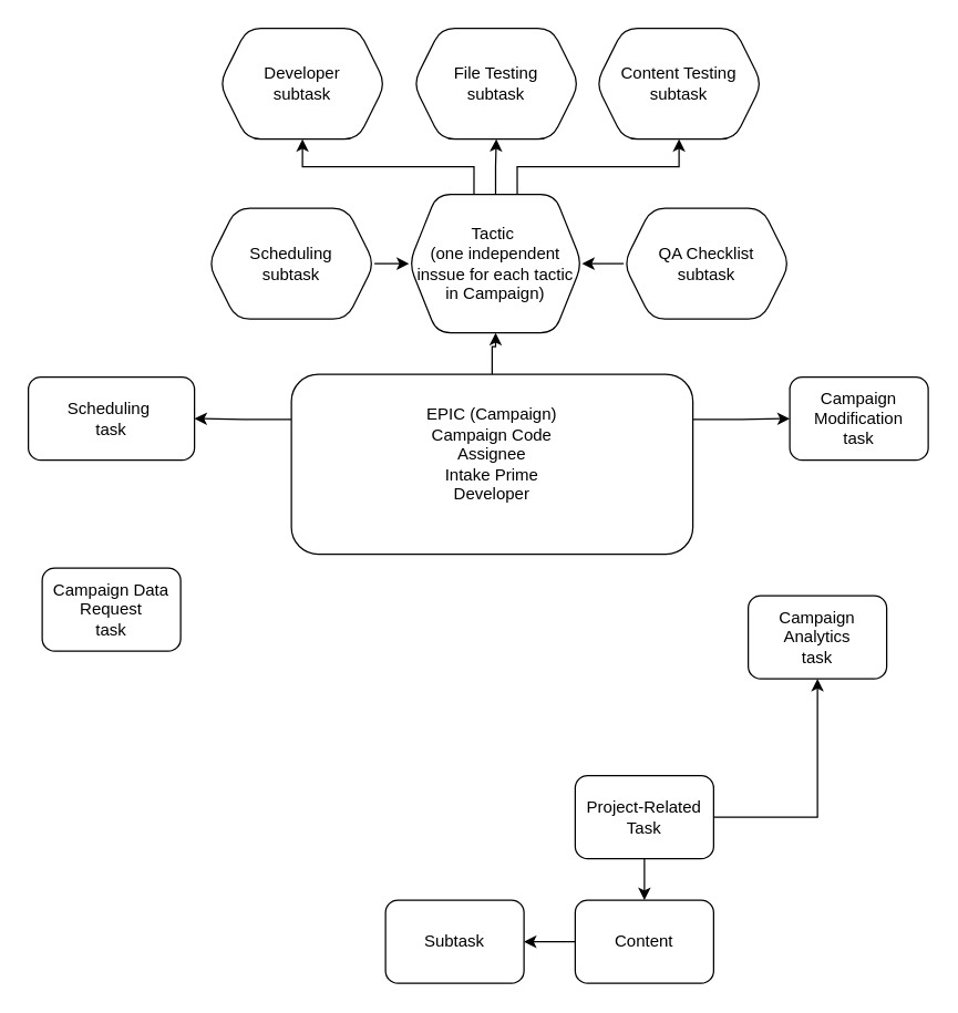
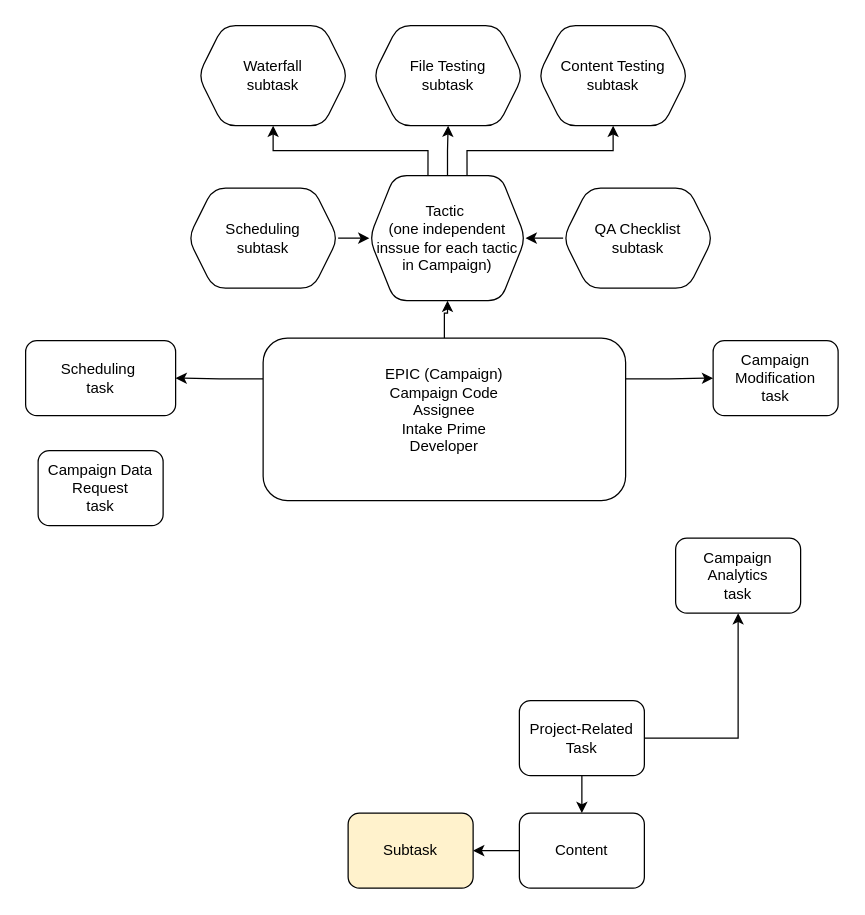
  <mxCell id="0" />
  <mxCell id="1" parent="0" />
  <mxCell id="2" value="" style="edgeStyle=orthogonalEdgeStyle;rounded=0;orthogonalLoop=1;jettySize=auto;html=1;" edge="1" parent="1" source="5" target="9"><mxGeometry relative="1" as="geometry" /></mxCell>
  <mxCell id="3" value="" style="edgeStyle=orthogonalEdgeStyle;rounded=0;orthogonalLoop=1;jettySize=auto;html=1;exitX=0;exitY=0.25;exitDx=0;exitDy=0;" edge="1" parent="1" source="5" target="17"><mxGeometry relative="1" as="geometry" /></mxCell>
  <mxCell id="4" style="edgeStyle=orthogonalEdgeStyle;rounded=0;orthogonalLoop=1;jettySize=auto;html=1;exitX=1;exitY=0.25;exitDx=0;exitDy=0;entryX=0;entryY=0.5;entryDx=0;entryDy=0;" edge="1" parent="1" source="5" target="18"><mxGeometry relative="1" as="geometry"><mxPoint x="530" y="303" as="targetPoint" /></mxGeometry></mxCell>
  <mxCell id="5" value="EPIC (Campaign)&lt;br&gt;Campaign Code&lt;br&gt;Assignee&lt;br&gt;Intake Prime&lt;br&gt;Developer&lt;br&gt;&lt;br&gt;" style="rounded=1;whiteSpace=wrap;html=1;" vertex="1" parent="1"><mxGeometry x="210" y="270" width="290" height="130" as="geometry" /></mxCell>
  <mxCell id="6" value="" style="edgeStyle=orthogonalEdgeStyle;rounded=0;orthogonalLoop=1;jettySize=auto;html=1;exitX=0.375;exitY=0;exitDx=0;exitDy=0;" edge="1" parent="1" source="9" target="10"><mxGeometry relative="1" as="geometry" /></mxCell>
  <mxCell id="7" value="" style="edgeStyle=orthogonalEdgeStyle;rounded=0;orthogonalLoop=1;jettySize=auto;html=1;" edge="1" parent="1" source="9" target="11"><mxGeometry relative="1" as="geometry" /></mxCell>
  <mxCell id="8" style="edgeStyle=orthogonalEdgeStyle;rounded=0;orthogonalLoop=1;jettySize=auto;html=1;exitX=0.625;exitY=0;exitDx=0;exitDy=0;entryX=0.5;entryY=1;entryDx=0;entryDy=0;" edge="1" parent="1" source="9" target="12"><mxGeometry relative="1" as="geometry" /></mxCell>
  <mxCell id="9" value="Tactic&amp;nbsp;&lt;br&gt;(one independent inssue for each tactic in Campaign)" style="shape=hexagon;perimeter=hexagonPerimeter2;whiteSpace=wrap;html=1;fixedSize=1;rounded=1;" vertex="1" parent="1"><mxGeometry x="295" y="140" width="125" height="100" as="geometry" /></mxCell>
- <mxCell id="10" value="Developer &lt;br&gt;subtask" style="shape=hexagon;perimeter=hexagonPerimeter2;whiteSpace=wrap;html=1;fixedSize=1;rounded=1;" vertex="1" parent="1"><mxGeometry x="158" y="20" width="120" height="80" as="geometry" /></mxCell>
+ <mxCell id="10" value="Waterfall &lt;br&gt;subtask" style="shape=hexagon;perimeter=hexagonPerimeter2;whiteSpace=wrap;html=1;fixedSize=1;rounded=1;" vertex="1" parent="1"><mxGeometry x="158" y="20" width="120" height="80" as="geometry" /></mxCell>
  <mxCell id="11" value="File Testing&lt;br&gt;subtask" style="shape=hexagon;perimeter=hexagonPerimeter2;whiteSpace=wrap;html=1;fixedSize=1;rounded=1;" vertex="1" parent="1"><mxGeometry x="298" y="20" width="120" height="80" as="geometry" /></mxCell>
  <mxCell id="12" value="Content Testing&lt;br&gt;subtask" style="shape=hexagon;perimeter=hexagonPerimeter2;whiteSpace=wrap;html=1;fixedSize=1;rounded=1;" vertex="1" parent="1"><mxGeometry x="430" y="20" width="120" height="80" as="geometry" /></mxCell>
  <mxCell id="13" style="edgeStyle=orthogonalEdgeStyle;rounded=0;orthogonalLoop=1;jettySize=auto;html=1;exitX=0;exitY=0.5;exitDx=0;exitDy=0;entryX=1;entryY=0.5;entryDx=0;entryDy=0;" edge="1" parent="1" source="14" target="9"><mxGeometry relative="1" as="geometry"><mxPoint x="420" y="180" as="targetPoint" /></mxGeometry></mxCell>
  <mxCell id="14" value="QA Checklist&lt;br&gt;subtask" style="shape=hexagon;perimeter=hexagonPerimeter2;whiteSpace=wrap;html=1;fixedSize=1;rounded=1;" vertex="1" parent="1"><mxGeometry x="450" y="150" width="120" height="80" as="geometry" /></mxCell>
  <mxCell id="15" style="edgeStyle=orthogonalEdgeStyle;rounded=0;orthogonalLoop=1;jettySize=auto;html=1;exitX=1;exitY=0.5;exitDx=0;exitDy=0;" edge="1" parent="1" source="16" target="9"><mxGeometry relative="1" as="geometry" /></mxCell>
  <mxCell id="16" value="Scheduling&lt;br&gt;subtask" style="shape=hexagon;perimeter=hexagonPerimeter2;whiteSpace=wrap;html=1;fixedSize=1;rounded=1;" vertex="1" parent="1"><mxGeometry x="150" y="150" width="120" height="80" as="geometry" /></mxCell>
  <mxCell id="17" value="Scheduling&amp;nbsp;&lt;br&gt;task" style="whiteSpace=wrap;html=1;rounded=1;" vertex="1" parent="1"><mxGeometry x="20" y="272" width="120" height="60" as="geometry" /></mxCell>
  <mxCell id="18" value="Campaign Modification &lt;br&gt;task" style="whiteSpace=wrap;html=1;rounded=1;" vertex="1" parent="1"><mxGeometry x="570" y="272" width="100" height="60" as="geometry" /></mxCell>
- <mxCell id="19" value="Campaign Data Request&lt;br&gt;task" style="whiteSpace=wrap;html=1;rounded=1;" vertex="1" parent="1"><mxGeometry x="30" y="410" width="100" height="60" as="geometry" /></mxCell>
+ <mxCell id="19" value="Campaign Data Request&lt;br&gt;task" style="whiteSpace=wrap;html=1;rounded=1;" vertex="1" parent="1"><mxGeometry x="30" y="360" width="100" height="60" as="geometry" /></mxCell>
  <mxCell id="20" value="Campaign Analytics&lt;br&gt;task" style="whiteSpace=wrap;html=1;rounded=1;" vertex="1" parent="1"><mxGeometry x="540" y="430" width="100" height="60" as="geometry" /></mxCell>
  <mxCell id="21" value="" style="edgeStyle=orthogonalEdgeStyle;rounded=0;orthogonalLoop=1;jettySize=auto;html=1;" edge="1" parent="1" source="23" target="25"><mxGeometry relative="1" as="geometry" /></mxCell>
  <mxCell id="22" style="edgeStyle=orthogonalEdgeStyle;rounded=0;orthogonalLoop=1;jettySize=auto;html=1;exitX=1;exitY=0.5;exitDx=0;exitDy=0;entryX=0.5;entryY=1;entryDx=0;entryDy=0;" edge="1" parent="1" source="23" target="20"><mxGeometry relative="1" as="geometry" /></mxCell>
  <mxCell id="23" value="Project-Related Task" style="whiteSpace=wrap;html=1;rounded=1;" vertex="1" parent="1"><mxGeometry x="415" y="560" width="100" height="60" as="geometry" /></mxCell>
  <mxCell id="24" value="" style="edgeStyle=orthogonalEdgeStyle;rounded=0;orthogonalLoop=1;jettySize=auto;html=1;" edge="1" parent="1" source="25" target="26"><mxGeometry relative="1" as="geometry" /></mxCell>
  <mxCell id="25" value="Content" style="whiteSpace=wrap;html=1;rounded=1;" vertex="1" parent="1"><mxGeometry x="415" y="650" width="100" height="60" as="geometry" /></mxCell>
- <mxCell id="26" value="Subtask" style="whiteSpace=wrap;html=1;rounded=1;" vertex="1" parent="1"><mxGeometry x="278" y="650" width="100" height="60" as="geometry" /></mxCell>
+ <mxCell id="26" value="Subtask" style="whiteSpace=wrap;html=1;rounded=1;fillColor=#fff2cc;" vertex="1" parent="1"><mxGeometry x="278" y="650" width="100" height="60" as="geometry" /></mxCell>
